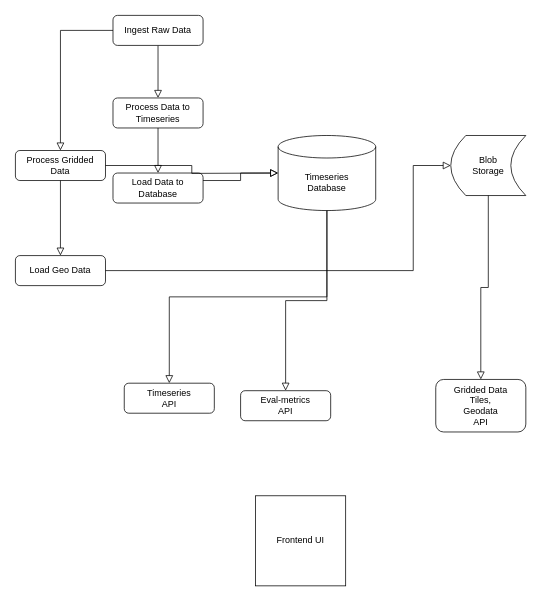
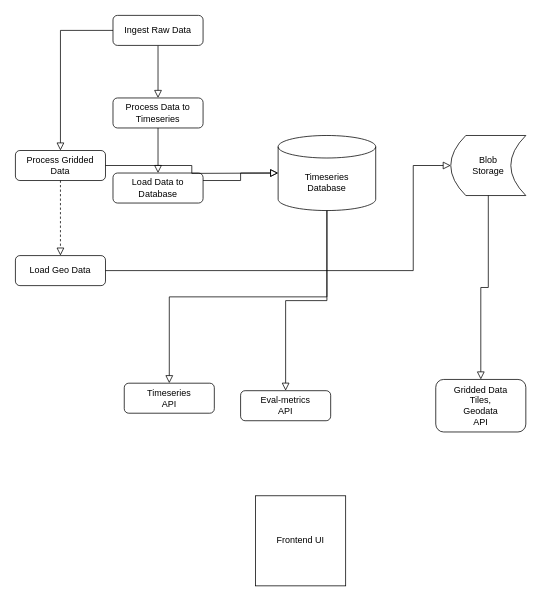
  <mxCell id="0" />
  <mxCell id="1" parent="0" />
  <mxCell id="2" value="" style="rounded=0;html=1;jettySize=auto;orthogonalLoop=1;fontSize=11;endArrow=block;endFill=0;endSize=8;strokeWidth=1;shadow=0;labelBackgroundColor=none;edgeStyle=orthogonalEdgeStyle;entryX=0.5;entryY=0;entryDx=0;entryDy=0;" parent="1" source="3" target="4" edge="1"><mxGeometry relative="1" as="geometry"><mxPoint x="210" y="110" as="targetPoint" /></mxGeometry></mxCell>
  <mxCell id="3" value="Ingest Raw Data" style="rounded=1;whiteSpace=wrap;html=1;fontSize=12;glass=0;strokeWidth=1;shadow=0;" parent="1" vertex="1"><mxGeometry x="150" y="20" width="120" height="40" as="geometry" /></mxCell>
  <mxCell id="4" value="Process Data to Timeseries" style="rounded=1;whiteSpace=wrap;html=1;fontSize=12;glass=0;strokeWidth=1;shadow=0;" vertex="1" parent="1"><mxGeometry x="150" y="130" width="120" height="40" as="geometry" /></mxCell>
  <mxCell id="5" value="Load Data to Database" style="rounded=1;whiteSpace=wrap;html=1;fontSize=12;glass=0;strokeWidth=1;shadow=0;" vertex="1" parent="1"><mxGeometry x="150" y="230" width="120" height="40" as="geometry" /></mxCell>
  <mxCell id="6" value="Timeseries&lt;br&gt;Database" style="shape=cylinder3;whiteSpace=wrap;html=1;boundedLbl=1;backgroundOutline=1;size=15;" vertex="1" parent="1"><mxGeometry x="370" y="180" width="130" height="100" as="geometry" /></mxCell>
  <mxCell id="7" value="Timeseries &lt;br&gt;API" style="rounded=1;whiteSpace=wrap;html=1;fontSize=12;glass=0;strokeWidth=1;shadow=0;" vertex="1" parent="1"><mxGeometry x="165" y="510" width="120" height="40" as="geometry" /></mxCell>
  <mxCell id="8" value="Eval-metrics&lt;br&gt;API" style="rounded=1;whiteSpace=wrap;html=1;fontSize=12;glass=0;strokeWidth=1;shadow=0;" vertex="1" parent="1"><mxGeometry x="320" y="520" width="120" height="40" as="geometry" /></mxCell>
  <mxCell id="9" value="Gridded Data&lt;br&gt;Tiles, &lt;br&gt;Geodata&lt;br&gt;API" style="rounded=1;whiteSpace=wrap;html=1;fontSize=12;glass=0;strokeWidth=1;shadow=0;" vertex="1" parent="1"><mxGeometry x="580" y="505" width="120" height="70" as="geometry" /></mxCell>
  <mxCell id="10" value="Frontend UI" style="whiteSpace=wrap;html=1;aspect=fixed;" vertex="1" parent="1"><mxGeometry x="340" y="660" width="120" height="120" as="geometry" /></mxCell>
  <mxCell id="11" value="Blob&lt;br&gt;Storage" style="shape=dataStorage;whiteSpace=wrap;html=1;fixedSize=1;" vertex="1" parent="1"><mxGeometry x="600" y="180" width="100" height="80" as="geometry" /></mxCell>
  <mxCell id="12" value="Load Geo Data" style="rounded=1;whiteSpace=wrap;html=1;fontSize=12;glass=0;strokeWidth=1;shadow=0;" vertex="1" parent="1"><mxGeometry x="20" y="340" width="120" height="40" as="geometry" /></mxCell>
  <mxCell id="13" value="" style="rounded=0;html=1;jettySize=auto;orthogonalLoop=1;fontSize=11;endArrow=block;endFill=0;endSize=8;strokeWidth=1;shadow=0;labelBackgroundColor=none;edgeStyle=orthogonalEdgeStyle;entryX=0.5;entryY=0;entryDx=0;entryDy=0;exitX=0.5;exitY=1;exitDx=0;exitDy=0;" edge="1" parent="1" source="4" target="5"><mxGeometry relative="1" as="geometry"><mxPoint x="220" y="70" as="sourcePoint" /><mxPoint x="220" y="140" as="targetPoint" /></mxGeometry></mxCell>
  <mxCell id="14" value="" style="rounded=0;html=1;jettySize=auto;orthogonalLoop=1;fontSize=11;endArrow=block;endFill=0;endSize=8;strokeWidth=1;shadow=0;labelBackgroundColor=none;edgeStyle=orthogonalEdgeStyle;exitX=1;exitY=0.25;exitDx=0;exitDy=0;" edge="1" parent="1" source="5" target="6"><mxGeometry relative="1" as="geometry"><mxPoint x="220" y="180" as="sourcePoint" /><mxPoint x="220" y="250" as="targetPoint" /></mxGeometry></mxCell>
  <mxCell id="15" value="" style="rounded=0;html=1;jettySize=auto;orthogonalLoop=1;fontSize=11;endArrow=block;endFill=0;endSize=8;strokeWidth=1;shadow=0;labelBackgroundColor=none;edgeStyle=orthogonalEdgeStyle;exitX=1;exitY=0.5;exitDx=0;exitDy=0;entryX=0;entryY=0.5;entryDx=0;entryDy=0;" edge="1" parent="1" source="12" target="11"><mxGeometry relative="1" as="geometry"><mxPoint x="280" y="260" as="sourcePoint" /><mxPoint x="380" y="240" as="targetPoint" /><Array as="points"><mxPoint x="550" y="360" /><mxPoint x="550" y="220" /></Array></mxGeometry></mxCell>
  <mxCell id="16" value="Process Gridded Data" style="rounded=1;whiteSpace=wrap;html=1;fontSize=12;glass=0;strokeWidth=1;shadow=0;" vertex="1" parent="1"><mxGeometry x="20" y="200" width="120" height="40" as="geometry" /></mxCell>
- <mxCell id="17" value="" style="rounded=0;html=1;jettySize=auto;orthogonalLoop=1;fontSize=11;endArrow=block;endFill=0;endSize=8;strokeWidth=1;shadow=0;labelBackgroundColor=none;edgeStyle=orthogonalEdgeStyle;entryX=0.5;entryY=0;entryDx=0;entryDy=0;exitX=0.5;exitY=1;exitDx=0;exitDy=0;" edge="1" parent="1" source="16" target="12"><mxGeometry relative="1" as="geometry"><mxPoint x="220" y="180" as="sourcePoint" /><mxPoint x="220" y="250" as="targetPoint" /></mxGeometry></mxCell>
+ <mxCell id="17" value="" style="rounded=0;html=1;jettySize=auto;orthogonalLoop=1;fontSize=11;endArrow=block;endFill=0;endSize=8;strokeWidth=1;shadow=0;labelBackgroundColor=none;edgeStyle=orthogonalEdgeStyle;entryX=0.5;entryY=0;entryDx=0;entryDy=0;exitX=0.5;exitY=1;exitDx=0;exitDy=0;dashed=1;" edge="1" parent="1" source="16" target="12"><mxGeometry relative="1" as="geometry"><mxPoint x="220" y="180" as="sourcePoint" /><mxPoint x="220" y="250" as="targetPoint" /></mxGeometry></mxCell>
  <mxCell id="18" value="" style="rounded=0;html=1;jettySize=auto;orthogonalLoop=1;fontSize=11;endArrow=block;endFill=0;endSize=8;strokeWidth=1;shadow=0;labelBackgroundColor=none;edgeStyle=orthogonalEdgeStyle;exitX=1;exitY=0.5;exitDx=0;exitDy=0;" edge="1" parent="1" source="16"><mxGeometry relative="1" as="geometry"><mxPoint x="90" y="250" as="sourcePoint" /><mxPoint x="370" y="230" as="targetPoint" /></mxGeometry></mxCell>
  <mxCell id="19" value="" style="rounded=0;html=1;jettySize=auto;orthogonalLoop=1;fontSize=11;endArrow=block;endFill=0;endSize=8;strokeWidth=1;shadow=0;labelBackgroundColor=none;edgeStyle=orthogonalEdgeStyle;exitX=0;exitY=0.5;exitDx=0;exitDy=0;entryX=0.5;entryY=0;entryDx=0;entryDy=0;" edge="1" parent="1" source="3" target="16"><mxGeometry relative="1" as="geometry"><mxPoint x="150" y="230" as="sourcePoint" /><mxPoint x="30" y="80" as="targetPoint" /></mxGeometry></mxCell>
  <mxCell id="20" value="" style="rounded=0;html=1;jettySize=auto;orthogonalLoop=1;fontSize=11;endArrow=block;endFill=0;endSize=8;strokeWidth=1;shadow=0;labelBackgroundColor=none;edgeStyle=orthogonalEdgeStyle;entryX=0.5;entryY=0;entryDx=0;entryDy=0;" edge="1" parent="1" source="11" target="9"><mxGeometry relative="1" as="geometry"><mxPoint x="150" y="370" as="sourcePoint" /><mxPoint x="654" y="270" as="targetPoint" /></mxGeometry></mxCell>
  <mxCell id="21" value="" style="rounded=0;html=1;jettySize=auto;orthogonalLoop=1;fontSize=11;endArrow=block;endFill=0;endSize=8;strokeWidth=1;shadow=0;labelBackgroundColor=none;edgeStyle=orthogonalEdgeStyle;entryX=0.5;entryY=0;entryDx=0;entryDy=0;exitX=0.5;exitY=1;exitDx=0;exitDy=0;exitPerimeter=0;" edge="1" parent="1" source="6" target="8"><mxGeometry relative="1" as="geometry"><mxPoint x="540" y="470" as="sourcePoint" /><mxPoint x="650" y="515" as="targetPoint" /><Array as="points"><mxPoint x="435" y="400" /><mxPoint x="380" y="400" /></Array></mxGeometry></mxCell>
  <mxCell id="22" value="" style="rounded=0;html=1;jettySize=auto;orthogonalLoop=1;fontSize=11;endArrow=block;endFill=0;endSize=8;strokeWidth=1;shadow=0;labelBackgroundColor=none;edgeStyle=orthogonalEdgeStyle;entryX=0.5;entryY=0;entryDx=0;entryDy=0;exitX=0.5;exitY=1;exitDx=0;exitDy=0;exitPerimeter=0;" edge="1" parent="1" source="6" target="7"><mxGeometry relative="1" as="geometry"><mxPoint x="445" y="290" as="sourcePoint" /><mxPoint x="390" y="530" as="targetPoint" /></mxGeometry></mxCell>
